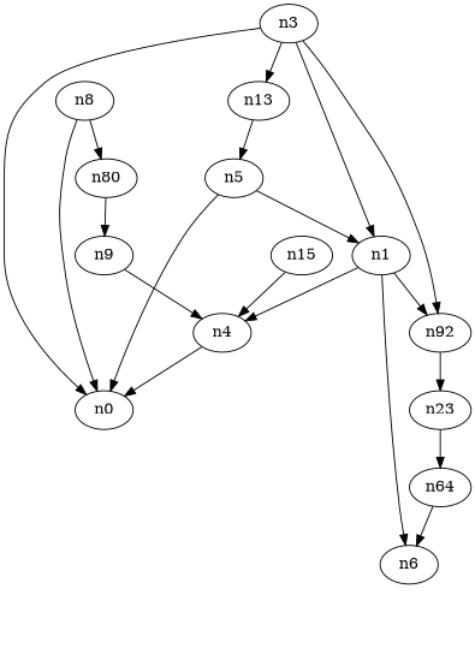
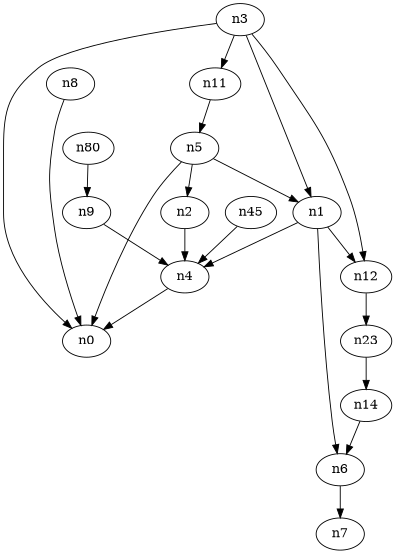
  digraph {
    n1
    n4
    n6
-   n12 [label=n92]
+   n12
    n0
+   n7
    n13 [label=n23]
-   n14 [label=n64]
+   n14
+   n2
    n3
-   n11 [label=n13]
+   n11
    n5
-   n15
+   n15 [label=n45]
    n8
    n10 [label=n80]
    n9
    n1 -> n4
    n1 -> n6
    n1 -> n12
    n4 -> n0
+   n6 -> n7
    n12 -> n13
    n13 -> n14
    n14 -> n6
+   n2 -> n4
    n3 -> n1
    n3 -> n12
    n3 -> n0
    n3 -> n11
    n11 -> n5
    n5 -> n1
    n5 -> n0
+   n5 -> n2
    n15 -> n4
    n8 -> n0
-   n8 -> n10
    n10 -> n9
    n9 -> n4
  }
